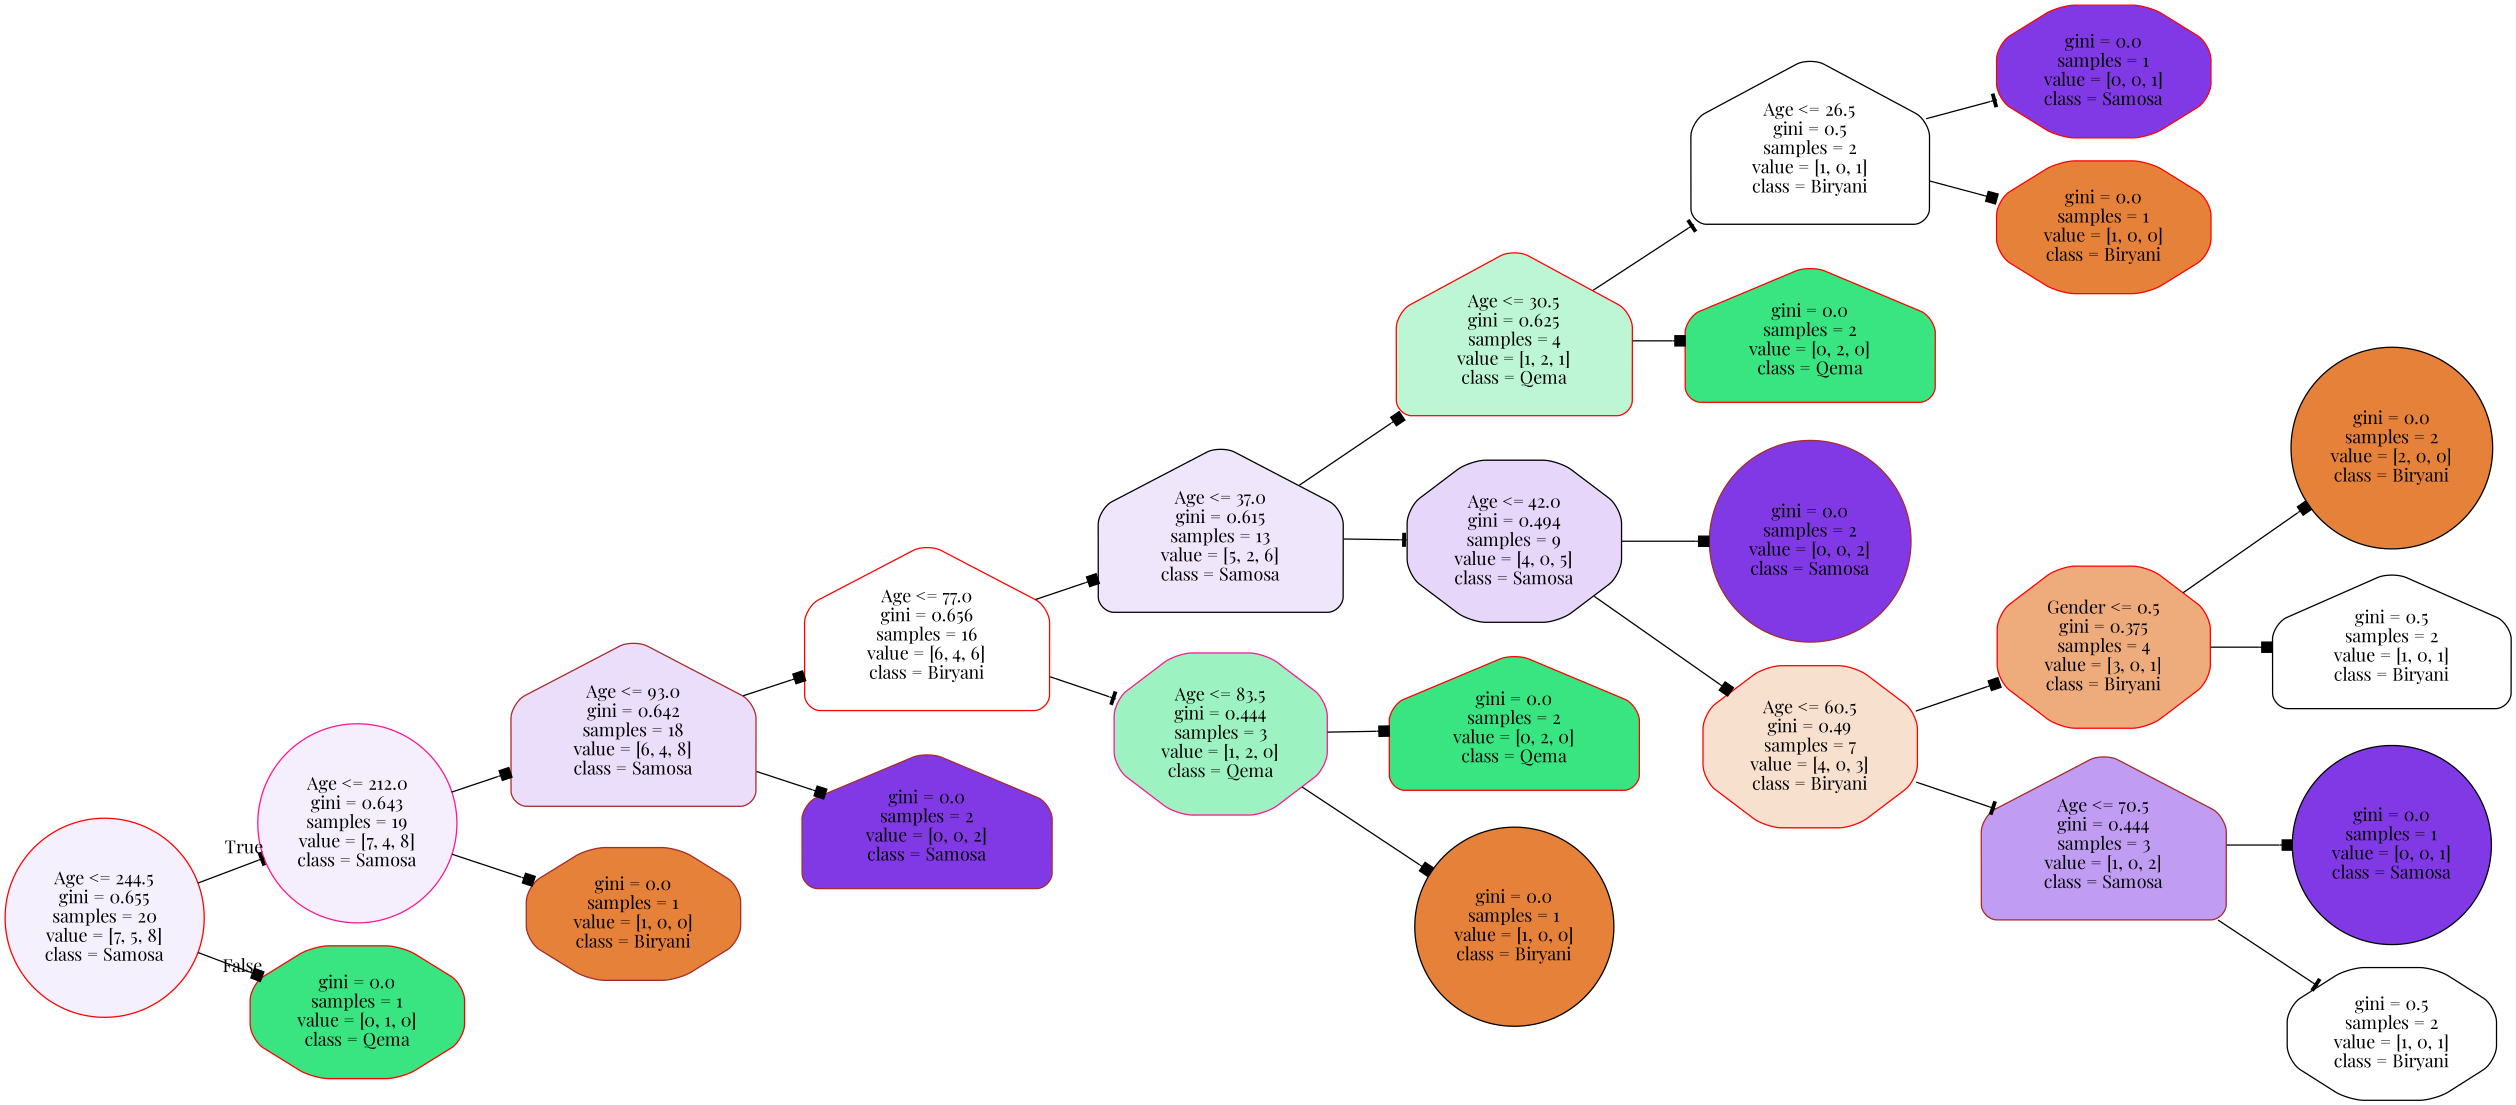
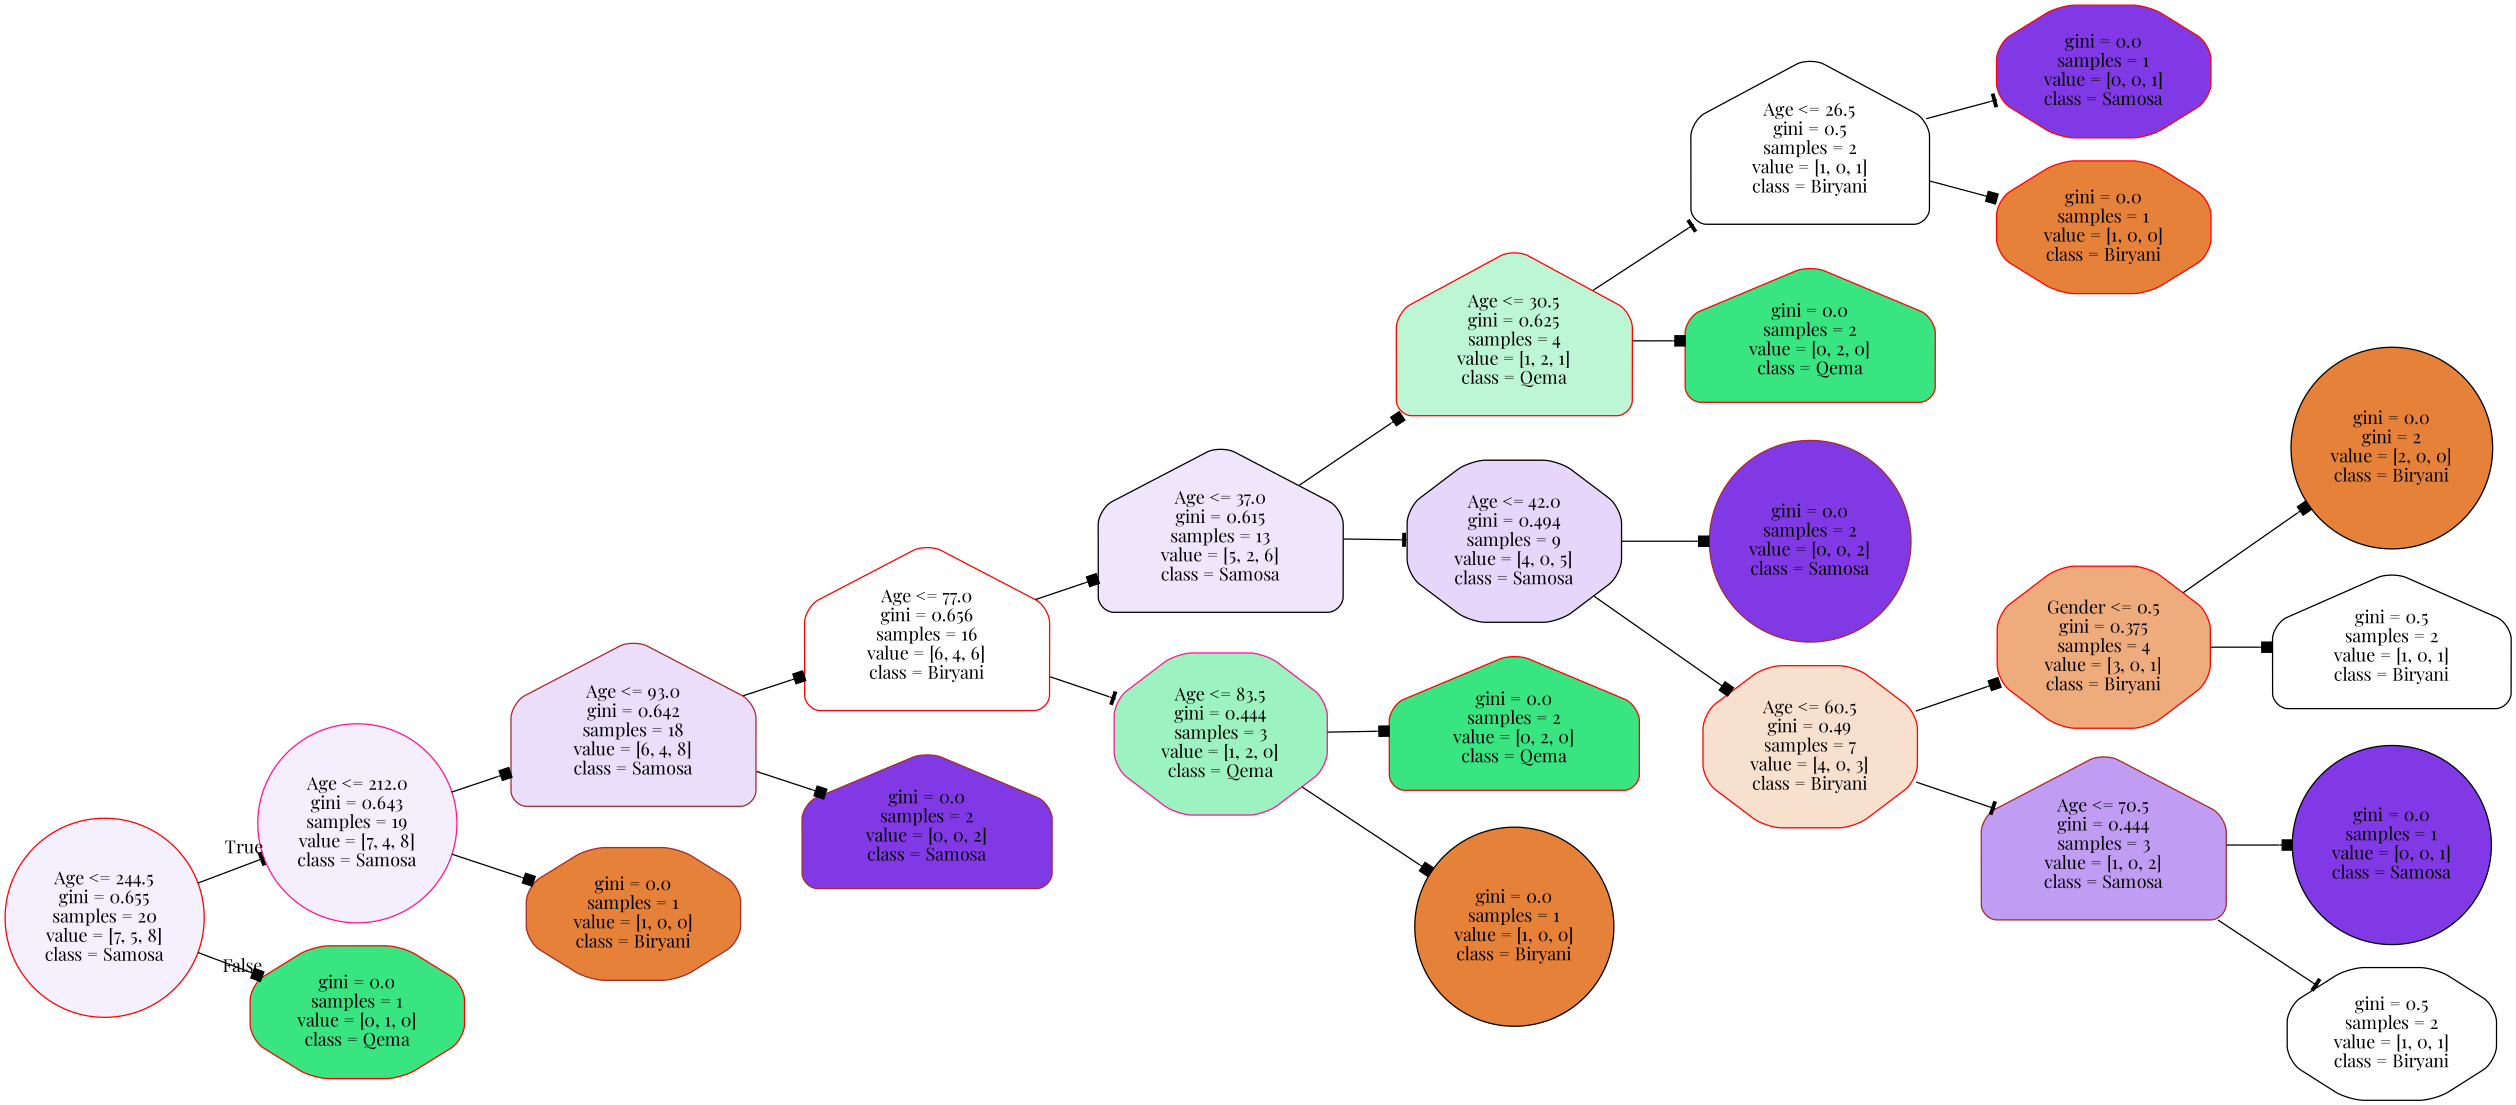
  digraph {
    rankdir=LR
    fontname="Playfair Display"
    node [color=red fillcolor="#e58139" fontname="Playfair Display" shape=house style="filled, rounded"]
    edge [fontname="Playfair Display" arrowhead=box]
    n1 [fillcolor="#f5f0fd" label="Age <= 244.5\ngini = 0.655\nsamples = 20\nvalue = [7, 5, 8]\nclass = Samosa" shape=circle]
    n2 [color=deeppink fillcolor="#f4eefd" label="Age <= 212.0\ngini = 0.643\nsamples = 19\nvalue = [7, 4, 8]\nclass = Samosa" shape=circle]
    n3 [fillcolor="#39e581" label="gini = 0.0\nsamples = 1\nvalue = [0, 1, 0]\nclass = Qema" shape=octagon]
    n4 [color=brown fillcolor="#eadefb" label="Age <= 93.0\ngini = 0.642\nsamples = 18\nvalue = [6, 4, 8]\nclass = Samosa"]
    n5 [color=brown label="gini = 0.0\nsamples = 1\nvalue = [1, 0, 0]\nclass = Biryani" shape=octagon]
    n6 [fillcolor="#ffffff" label="Age <= 77.0\ngini = 0.656\nsamples = 16\nvalue = [6, 4, 6]\nclass = Biryani"]
    n7 [color=brown fillcolor="#8139e5" label="gini = 0.0\nsamples = 2\nvalue = [0, 0, 2]\nclass = Samosa"]
    n8 [color=black fillcolor="#efe6fc" label="Age <= 37.0\ngini = 0.615\nsamples = 13\nvalue = [5, 2, 6]\nclass = Samosa"]
    n9 [color=deeppink fillcolor="#9cf2c0" label="Age <= 83.5\ngini = 0.444\nsamples = 3\nvalue = [1, 2, 0]\nclass = Qema" shape=octagon]
    n10 [fillcolor="#bdf6d5" label="Age <= 30.5\ngini = 0.625\nsamples = 4\nvalue = [1, 2, 1]\nclass = Qema"]
    n11 [color=black fillcolor="#e6d7fa" label="Age <= 42.0\ngini = 0.494\nsamples = 9\nvalue = [4, 0, 5]\nclass = Samosa" shape=octagon]
    n12 [color=black fillcolor="#ffffff" label="Age <= 26.5\ngini = 0.5\nsamples = 2\nvalue = [1, 0, 1]\nclass = Biryani"]
    n13 [fillcolor="#39e581" label="gini = 0.0\nsamples = 2\nvalue = [0, 2, 0]\nclass = Qema"]
    n14 [fillcolor="#8139e5" label="gini = 0.0\nsamples = 1\nvalue = [0, 0, 1]\nclass = Samosa" shape=octagon]
    n15 [label="gini = 0.0\nsamples = 1\nvalue = [1, 0, 0]\nclass = Biryani" shape=octagon]
    n16 [color=brown fillcolor="#8139e5" label="gini = 0.0\nsamples = 2\nvalue = [0, 0, 2]\nclass = Samosa" shape=circle]
    n17 [fillcolor="#f8e0ce" label="Age <= 60.5\ngini = 0.49\nsamples = 7\nvalue = [4, 0, 3]\nclass = Biryani" shape=octagon]
    n18 [fillcolor="#eeab7b" label="Gender <= 0.5\ngini = 0.375\nsamples = 4\nvalue = [3, 0, 1]\nclass = Biryani" shape=octagon]
    n19 [color=brown fillcolor="#c09cf2" label="Age <= 70.5\ngini = 0.444\nsamples = 3\nvalue = [1, 0, 2]\nclass = Samosa"]
-   n20 [color=black label="gini = 0.0\nsamples = 2\nvalue = [2, 0, 0]\nclass = Biryani" shape=circle]
+   n20 [color=black label="gini = 0.0\ngini = 2\nvalue = [2, 0, 0]\nclass = Biryani" shape=circle]
    n21 [color=black fillcolor="#ffffff" label="gini = 0.5\nsamples = 2\nvalue = [1, 0, 1]\nclass = Biryani"]
    n22 [color=black fillcolor="#8139e5" label="gini = 0.0\nsamples = 1\nvalue = [0, 0, 1]\nclass = Samosa" shape=circle]
    n23 [color=black fillcolor="#ffffff" label="gini = 0.5\nsamples = 2\nvalue = [1, 0, 1]\nclass = Biryani" shape=octagon]
    n24 [fillcolor="#39e581" label="gini = 0.0\nsamples = 2\nvalue = [0, 2, 0]\nclass = Qema"]
    n25 [color=black label="gini = 0.0\nsamples = 1\nvalue = [1, 0, 0]\nclass = Biryani" shape=circle]
    n1 -> n2 [headlabel=True labelangle=45 labeldistance=2.5 arrowhead=tee]
    n1 -> n3 [headlabel=False labelangle=-45 labeldistance=2.5]
    n2 -> n4
    n2 -> n5
    n4 -> n6
    n4 -> n7
    n6 -> n8
    n6 -> n9 [arrowhead=tee]
    n8 -> n10
    n8 -> n11 [arrowhead=tee]
    n9 -> n24
    n9 -> n25
    n10 -> n12 [arrowhead=tee]
    n10 -> n13
    n11 -> n16
    n11 -> n17
    n12 -> n14 [arrowhead=tee]
    n12 -> n15
    n17 -> n18
    n17 -> n19 [arrowhead=tee]
    n18 -> n20
    n18 -> n21
    n19 -> n22
    n19 -> n23 [arrowhead=tee]
  }
